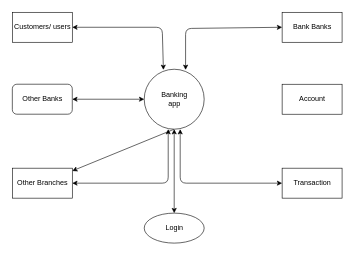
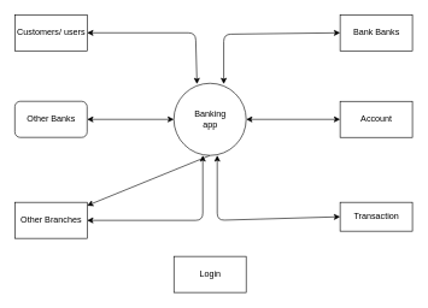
  <mxCell id="0" />
  <mxCell id="1" parent="0" />
  <mxCell id="2" style="edgeStyle=none;html=1;exitX=0.69;exitY=0.01;exitDx=0;exitDy=0;entryX=0;entryY=0.5;entryDx=0;entryDy=0;exitPerimeter=0;startArrow=classic;startFill=1;" edge="1" parent="1" source="8" target="14"><mxGeometry relative="1" as="geometry"><mxPoint x="471" y="47" as="targetPoint" /><Array as="points"><mxPoint x="309" y="47" /></Array></mxGeometry></mxCell>
- <mxCell id="3" style="edgeStyle=none;html=1;startArrow=classic;startFill=1;" edge="1" parent="1" source="8" target="15"><mxGeometry relative="1" as="geometry"><mxPoint x="470" y="165" as="targetPoint" /></mxGeometry></mxCell>
+ <mxCell id="3" style="edgeStyle=none;html=1;entryX=0;entryY=0.5;entryDx=0;entryDy=0;startArrow=classic;startFill=1;" edge="1" parent="1" source="8" target="13"><mxGeometry relative="1" as="geometry"><mxPoint x="470" y="165" as="targetPoint" /></mxGeometry></mxCell>
  <mxCell id="4" style="edgeStyle=none;html=1;entryX=0;entryY=0.5;entryDx=0;entryDy=0;exitX=0.6;exitY=1;exitDx=0;exitDy=0;exitPerimeter=0;startArrow=classic;startFill=1;" edge="1" parent="1" source="8" target="16"><mxGeometry relative="1" as="geometry"><mxPoint x="300" y="225" as="sourcePoint" /><mxPoint x="470" y="305" as="targetPoint" /><Array as="points"><mxPoint x="300" y="305" /></Array></mxGeometry></mxCell>
  <mxCell id="5" style="edgeStyle=none;html=1;exitX=0.4;exitY=1;exitDx=0;exitDy=0;exitPerimeter=0;startArrow=classic;startFill=1;" edge="1" parent="1" source="8"><mxGeometry relative="1" as="geometry"><mxPoint x="120" y="305" as="targetPoint" /><Array as="points"><mxPoint x="280" y="305" /></Array></mxGeometry></mxCell>
  <mxCell id="6" style="edgeStyle=none;html=1;exitX=0.5;exitY=1;exitDx=0;exitDy=0;" edge="1" parent="1" source="8" target="12"><mxGeometry relative="1" as="geometry"><mxPoint x="290" y="355" as="targetPoint" /></mxGeometry></mxCell>
  <mxCell id="7" style="edgeStyle=none;html=1;exitX=0.32;exitY=0.01;exitDx=0;exitDy=0;exitPerimeter=0;entryX=1;entryY=0.5;entryDx=0;entryDy=0;endArrow=classic;endFill=1;startArrow=classic;startFill=1;" edge="1" parent="1" source="8" target="10"><mxGeometry relative="1" as="geometry"><mxPoint x="120" y="45" as="targetPoint" /><Array as="points"><mxPoint x="270" y="45" /></Array></mxGeometry></mxCell>
  <mxCell id="8" value="Banking&lt;br&gt;app" style="shape=ellipse;html=1;dashed=0;whitespace=wrap;perimeter=ellipsePerimeter;" vertex="1" parent="1"><mxGeometry x="240" y="115" width="100" height="100" as="geometry" /></mxCell>
  <mxCell id="9" style="edgeStyle=none;html=1;exitX=1;exitY=0.5;exitDx=0;exitDy=0;startArrow=classic;startFill=1;" edge="1" parent="1" source="11" target="8"><mxGeometry relative="1" as="geometry"><mxPoint x="120" y="165" as="sourcePoint" /></mxGeometry></mxCell>
  <mxCell id="10" value="Customers/ users" style="html=1;dashed=0;whitespace=wrap;strokeColor=default;fontFamily=Helvetica;fontSize=12;fontColor=default;fillColor=default;" vertex="1" parent="1"><mxGeometry x="20" y="20" width="100" height="50" as="geometry" /></mxCell>
  <mxCell id="11" value="Other Banks" style="html=1;dashed=0;whitespace=wrap;strokeColor=default;fontFamily=Helvetica;fontSize=12;fontColor=default;fillColor=default;rounded=1;" vertex="1" parent="1"><mxGeometry x="20" y="140" width="100" height="50" as="geometry" /></mxCell>
  <mxCell id="12" value="Other Branches" style="html=1;dashed=0;whitespace=wrap;strokeColor=default;fontFamily=Helvetica;fontSize=12;fontColor=default;fillColor=default;" vertex="1" parent="1"><mxGeometry x="20" y="280" width="100" height="50" as="geometry" /></mxCell>
  <mxCell id="13" value="Account" style="html=1;dashed=0;whitespace=wrap;strokeColor=default;fontFamily=Helvetica;fontSize=12;fontColor=default;fillColor=default;" vertex="1" parent="1"><mxGeometry x="470" y="140" width="100" height="50" as="geometry" /></mxCell>
  <mxCell id="14" value="Bank Banks" style="html=1;dashed=0;whitespace=wrap;strokeColor=default;fontFamily=Helvetica;fontSize=12;fontColor=default;fillColor=default;" vertex="1" parent="1"><mxGeometry x="470" y="20" width="100" height="50" as="geometry" /></mxCell>
- <mxCell id="15" value="Login" style="ellipse;html=1;dashed=0;whitespace=wrap;strokeColor=default;fontFamily=Helvetica;fontSize=12;fontColor=default;fillColor=default;" vertex="1" parent="1"><mxGeometry x="240" y="355" width="100" height="50" as="geometry" /></mxCell>
- <mxCell id="16" value="Transaction" style="html=1;dashed=0;whitespace=wrap;strokeColor=default;fontFamily=Helvetica;fontSize=12;fontColor=default;fillColor=default;" vertex="1" parent="1"><mxGeometry x="470" y="280" width="100" height="50" as="geometry" /></mxCell>
+ <mxCell id="15" value="Login" style="html=1;dashed=0;whitespace=wrap;strokeColor=default;fontFamily=Helvetica;fontSize=12;fontColor=default;fillColor=default;" vertex="1" parent="1"><mxGeometry x="240" y="355" width="100" height="50" as="geometry" /></mxCell>
+ <mxCell id="16" value="Transaction" style="html=1;dashed=0;whitespace=wrap;strokeColor=default;fontFamily=Helvetica;fontSize=12;fontColor=default;fillColor=default;" vertex="1" parent="1"><mxGeometry x="470" y="280" width="100" height="40" as="geometry" /></mxCell>
